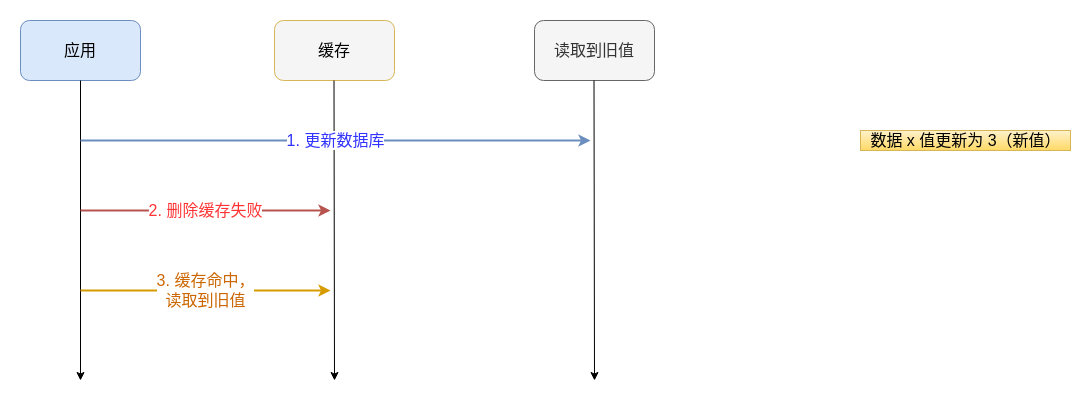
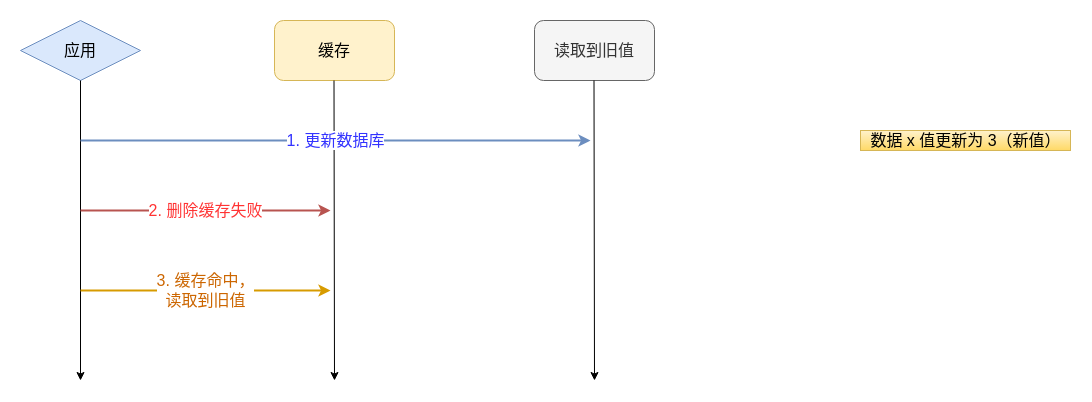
  <mxCell id="0" />
  <mxCell id="1" parent="0" />
- <mxCell id="2" value="应用" style="rounded=1;whiteSpace=wrap;html=1;fontSize=16;fillColor=#dae8fc;strokeColor=#6c8ebf;" vertex="1" parent="1"><mxGeometry x="20" y="20" width="120" height="60" as="geometry" /></mxCell>
- <mxCell id="3" value="缓存" style="rounded=1;whiteSpace=wrap;html=1;fontSize=16;fillColor=#f5f5f5;strokeColor=#d6b656;" vertex="1" parent="1"><mxGeometry x="274" y="20" width="120" height="60" as="geometry" /></mxCell>
+ <mxCell id="2" value="应用" style="rhombus;whiteSpace=wrap;html=1;fontSize=16;fillColor=#dae8fc;strokeColor=#6c8ebf;" vertex="1" parent="1"><mxGeometry x="20" y="20" width="120" height="60" as="geometry" /></mxCell>
+ <mxCell id="3" value="缓存" style="rounded=1;whiteSpace=wrap;html=1;fontSize=16;fillColor=#fff2cc;strokeColor=#d6b656;" vertex="1" parent="1"><mxGeometry x="274" y="20" width="120" height="60" as="geometry" /></mxCell>
  <mxCell id="4" value="读取到旧值" style="rounded=1;whiteSpace=wrap;html=1;fontSize=16;fillColor=#f5f5f5;strokeColor=#666666;fontColor=#333333;" vertex="1" parent="1"><mxGeometry x="534" y="20" width="120" height="60" as="geometry" /></mxCell>
  <mxCell id="5" value="" style="endArrow=classic;html=1;fontSize=16;exitX=0.5;exitY=1;exitDx=0;exitDy=0;" edge="1" parent="1" source="2"><mxGeometry width="50" height="50" relative="1" as="geometry"><mxPoint x="90" y="170" as="sourcePoint" /><mxPoint x="80" y="380" as="targetPoint" /></mxGeometry></mxCell>
  <mxCell id="6" value="" style="endArrow=classic;html=1;fontSize=16;exitX=0.5;exitY=1;exitDx=0;exitDy=0;" edge="1" parent="1"><mxGeometry width="50" height="50" relative="1" as="geometry"><mxPoint x="333.5" y="80" as="sourcePoint" /><mxPoint x="334" y="380" as="targetPoint" /></mxGeometry></mxCell>
  <mxCell id="7" value="" style="endArrow=classic;html=1;fontSize=16;exitX=0.5;exitY=1;exitDx=0;exitDy=0;" edge="1" parent="1"><mxGeometry width="50" height="50" relative="1" as="geometry"><mxPoint x="593.5" y="80" as="sourcePoint" /><mxPoint x="594" y="380" as="targetPoint" /></mxGeometry></mxCell>
  <mxCell id="8" value="1. 更新数据库" style="endArrow=classic;html=1;fontSize=16;gradientColor=#7ea6e0;fillColor=#dae8fc;strokeColor=#6c8ebf;strokeWidth=2;fontColor=#3333FF;" edge="1" parent="1"><mxGeometry width="50" height="50" relative="1" as="geometry"><mxPoint x="80" y="140" as="sourcePoint" /><mxPoint x="590" y="140" as="targetPoint" /></mxGeometry></mxCell>
  <mxCell id="9" value="2. 删除缓存失败" style="endArrow=classic;html=1;fontSize=16;gradientColor=#ea6b66;fillColor=#f8cecc;strokeColor=#b85450;strokeWidth=2;fontColor=#FF3333;" edge="1" parent="1"><mxGeometry width="50" height="50" relative="1" as="geometry"><mxPoint x="80" y="210" as="sourcePoint" /><mxPoint x="330" y="210" as="targetPoint" /></mxGeometry></mxCell>
  <mxCell id="10" value="数据 x 值更新为 3（新值）" style="text;html=1;align=center;verticalAlign=middle;resizable=0;points=[];autosize=1;strokeColor=#d6b656;fillColor=#fff2cc;fontSize=16;gradientColor=#ffd966;" vertex="1" parent="1"><mxGeometry x="860" y="130" width="210" height="20" as="geometry" /></mxCell>
  <mxCell id="11" value="3. 缓存命中，&lt;br&gt;读取到旧值" style="endArrow=classic;html=1;fillColor=#ffe6cc;strokeColor=#d79b00;strokeWidth=2;fontSize=16;fontColor=#CC6600;" edge="1" parent="1"><mxGeometry width="50" height="50" relative="1" as="geometry"><mxPoint x="80" y="290" as="sourcePoint" /><mxPoint x="330" y="290" as="targetPoint" /></mxGeometry></mxCell>
